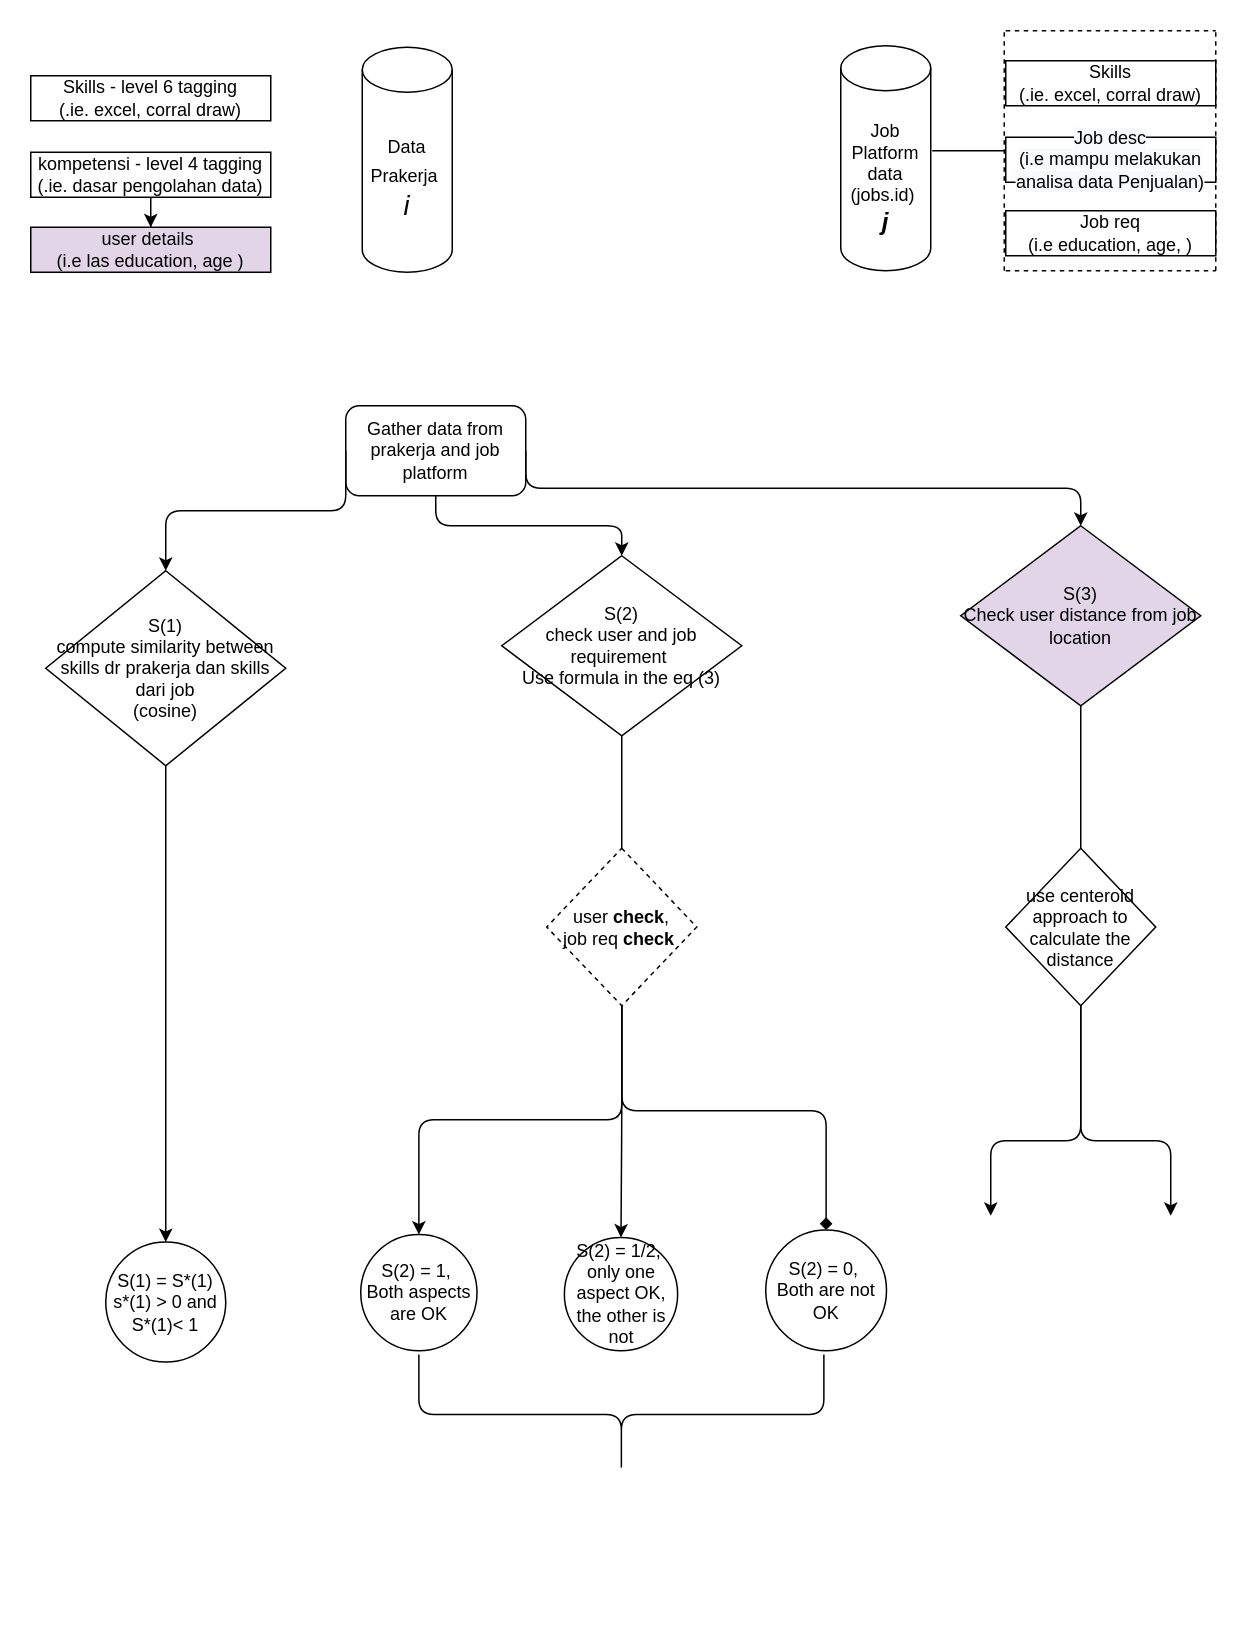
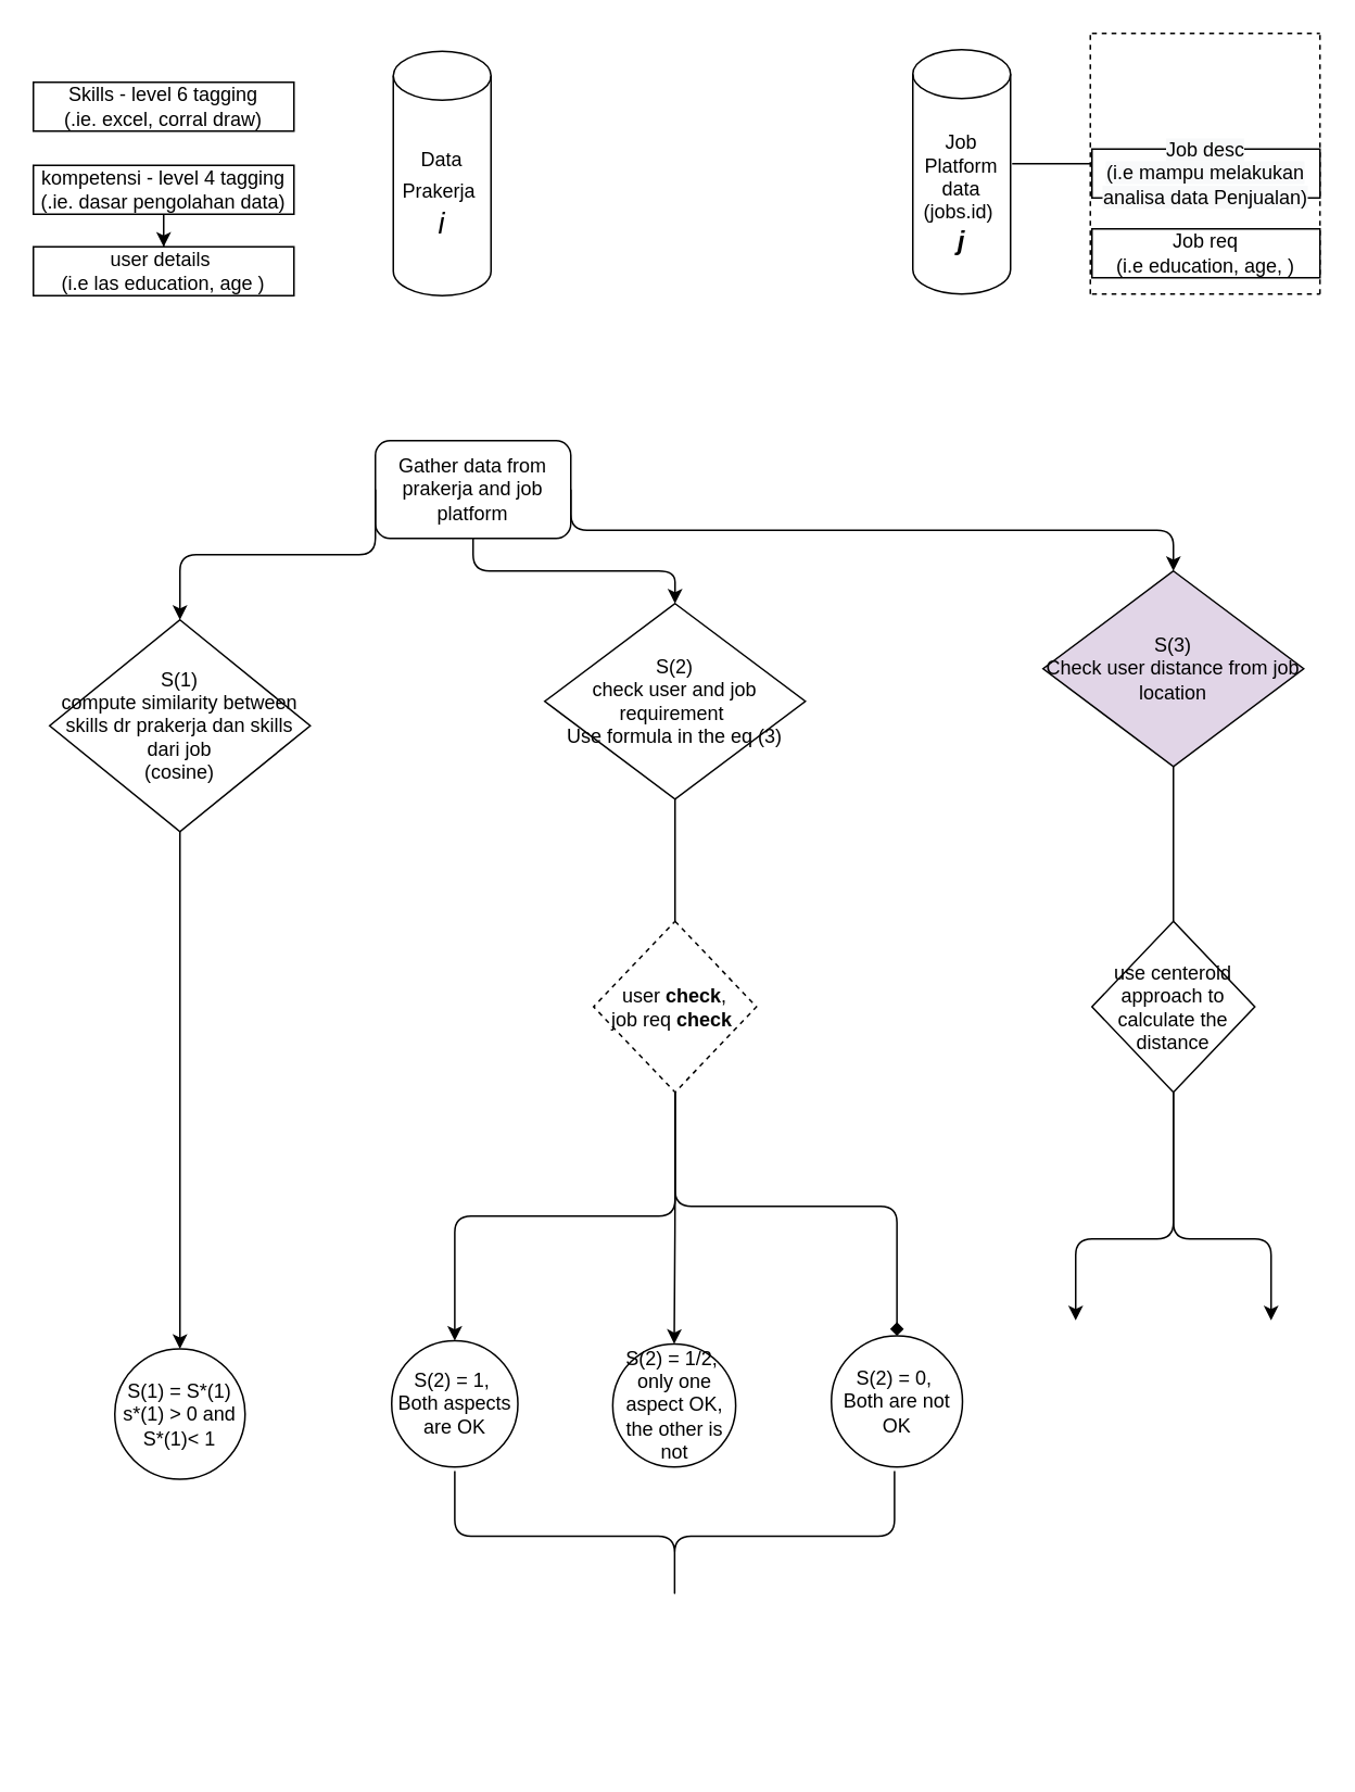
  <mxCell id="0" />
  <mxCell id="1" parent="0" />
  <mxCell id="2" value="Job Platform data (jobs.id)&amp;nbsp;&lt;br&gt;&lt;b&gt;&lt;i&gt;&lt;font style=&quot;font-size: 16px&quot;&gt;j&lt;/font&gt;&lt;/i&gt;&lt;/b&gt;" style="shape=cylinder3;whiteSpace=wrap;html=1;boundedLbl=1;backgroundOutline=1;size=15;" vertex="1" parent="1"><mxGeometry x="560" y="30" width="60" height="150" as="geometry" /></mxCell>
- <mxCell id="3" value="Skills&lt;br&gt;(.ie. excel, corral draw)" style="rounded=0;whiteSpace=wrap;html=1;" vertex="1" parent="1"><mxGeometry x="670" y="40" width="140" height="30" as="geometry" /></mxCell>
  <mxCell id="4" value="&lt;span style=&quot;color: rgb(0 , 0 , 0) ; font-family: &amp;#34;helvetica&amp;#34; ; font-size: 12px ; font-style: normal ; font-weight: normal ; letter-spacing: normal ; text-align: center ; text-indent: 0px ; text-transform: none ; word-spacing: 0px ; background-color: rgb(248 , 249 , 250) ; text-decoration: none ; display: inline ; float: none&quot;&gt;Job desc&lt;br&gt;(i.e mampu melakukan analisa data Penjualan)&lt;br&gt;&lt;/span&gt;" style="rounded=0;whiteSpace=wrap;html=1;" vertex="1" parent="1"><mxGeometry x="670" y="91" width="140" height="30" as="geometry" /></mxCell>
  <mxCell id="5" value="Job req &lt;br&gt;(i.e education, age, )" style="rounded=0;whiteSpace=wrap;html=1;" vertex="1" parent="1"><mxGeometry x="670" y="140" width="140" height="30" as="geometry" /></mxCell>
  <mxCell id="6" value="" style="endArrow=none;dashed=1;html=1;" edge="1" parent="1"><mxGeometry width="50" height="50" relative="1" as="geometry"><mxPoint x="669" y="180" as="sourcePoint" /><mxPoint x="669" y="20" as="targetPoint" /></mxGeometry></mxCell>
  <mxCell id="7" value="" style="endArrow=none;dashed=1;html=1;" edge="1" parent="1"><mxGeometry width="50" height="50" relative="1" as="geometry"><mxPoint x="670" y="180" as="sourcePoint" /><mxPoint x="810" y="180" as="targetPoint" /></mxGeometry></mxCell>
  <mxCell id="8" value="" style="endArrow=none;dashed=1;html=1;" edge="1" parent="1"><mxGeometry width="50" height="50" relative="1" as="geometry"><mxPoint x="810" y="180" as="sourcePoint" /><mxPoint x="810" y="20" as="targetPoint" /></mxGeometry></mxCell>
  <mxCell id="9" value="" style="endArrow=none;dashed=1;html=1;" edge="1" parent="1"><mxGeometry width="50" height="50" relative="1" as="geometry"><mxPoint x="670" y="20" as="sourcePoint" /><mxPoint x="810" y="20" as="targetPoint" /></mxGeometry></mxCell>
  <mxCell id="10" value="" style="endArrow=none;html=1;" edge="1" parent="1"><mxGeometry width="50" height="50" relative="1" as="geometry"><mxPoint x="621" y="100" as="sourcePoint" /><mxPoint x="670" y="100" as="targetPoint" /></mxGeometry></mxCell>
  <mxCell id="11" value="Data Prakerja&amp;nbsp;&lt;font style=&quot;font-size: 18px&quot;&gt;&lt;br&gt;&lt;i&gt;i&lt;/i&gt;&lt;/font&gt;" style="shape=cylinder3;whiteSpace=wrap;html=1;boundedLbl=1;backgroundOutline=1;size=15;" vertex="1" parent="1"><mxGeometry x="241" y="31" width="60" height="150" as="geometry" /></mxCell>
  <mxCell id="12" value="Skills - level 6 tagging&lt;br&gt;(.ie. excel, corral draw)" style="rounded=0;whiteSpace=wrap;html=1;" vertex="1" parent="1"><mxGeometry x="20" y="50" width="160" height="30" as="geometry" /></mxCell>
- <mxCell id="13" value="user details&amp;nbsp;&lt;br&gt;(i.e las education, age )" style="rounded=0;whiteSpace=wrap;html=1;fillColor=#e1d5e7;" vertex="1" parent="1"><mxGeometry x="20" y="151" width="160" height="30" as="geometry" /></mxCell>
+ <mxCell id="13" value="user details&amp;nbsp;&lt;br&gt;(i.e las education, age )" style="rounded=0;whiteSpace=wrap;html=1;" vertex="1" parent="1"><mxGeometry x="20" y="151" width="160" height="30" as="geometry" /></mxCell>
  <mxCell id="14" value="" style="edgeStyle=orthogonalEdgeStyle;rounded=0;orthogonalLoop=1;jettySize=auto;html=1;" edge="1" parent="1" source="15" target="13"><mxGeometry relative="1" as="geometry" /></mxCell>
  <mxCell id="15" value="kompetensi - level 4 tagging&lt;br&gt;(.ie. dasar pengolahan data)" style="rounded=0;whiteSpace=wrap;html=1;" vertex="1" parent="1"><mxGeometry x="20" y="101" width="160" height="30" as="geometry" /></mxCell>
  <mxCell id="16" value="S(2) &lt;br&gt;check user and job requirement&amp;nbsp;&lt;br&gt;Use formula in the eq (3)" style="rhombus;whiteSpace=wrap;html=1;" vertex="1" parent="1"><mxGeometry x="334" y="370" width="160" height="120" as="geometry" /></mxCell>
  <mxCell id="17" value="S(1) &lt;br&gt;compute similarity between skills dr prakerja dan skills dari job&lt;br&gt;(cosine)" style="rhombus;whiteSpace=wrap;html=1;" vertex="1" parent="1"><mxGeometry x="30" y="380" width="160" height="130" as="geometry" /></mxCell>
  <mxCell id="18" value="Gather data from prakerja and job platform" style="rounded=1;whiteSpace=wrap;html=1;" vertex="1" parent="1"><mxGeometry x="230" y="270" width="120" height="60" as="geometry" /></mxCell>
  <mxCell id="19" value="S(1) = S*(1)&lt;br&gt;s*(1) &amp;gt; 0 and S*(1)&amp;lt; 1" style="ellipse;whiteSpace=wrap;html=1;aspect=fixed;" vertex="1" parent="1"><mxGeometry x="70" y="827.5" width="80" height="80" as="geometry" /></mxCell>
  <mxCell id="20" value="" style="endArrow=classic;html=1;exitX=0.5;exitY=1;exitDx=0;exitDy=0;entryX=0.5;entryY=0;entryDx=0;entryDy=0;" edge="1" parent="1" source="17" target="19"><mxGeometry width="50" height="50" relative="1" as="geometry"><mxPoint x="550" y="370" as="sourcePoint" /><mxPoint x="370" y="320" as="targetPoint" /><Array as="points" /></mxGeometry></mxCell>
  <mxCell id="21" value="user &lt;b&gt;check&lt;/b&gt;, &lt;br&gt;job req &lt;b&gt;check&lt;/b&gt;&amp;nbsp;" style="rhombus;whiteSpace=wrap;html=1;dashed=1;" vertex="1" parent="1"><mxGeometry x="364" y="565" width="100" height="105" as="geometry" /></mxCell>
  <mxCell id="22" value="" style="endArrow=none;html=1;exitX=0.5;exitY=0;exitDx=0;exitDy=0;entryX=0.5;entryY=1;entryDx=0;entryDy=0;" edge="1" parent="1" source="21" target="16"><mxGeometry width="50" height="50" relative="1" as="geometry"><mxPoint x="430" y="550" as="sourcePoint" /><mxPoint x="480" y="500" as="targetPoint" /></mxGeometry></mxCell>
  <mxCell id="23" value="S(2) = 1,&amp;nbsp;&lt;br&gt;Both aspects are OK" style="ellipse;whiteSpace=wrap;html=1;aspect=fixed;" vertex="1" parent="1"><mxGeometry x="240" y="822.5" width="77.5" height="77.5" as="geometry" /></mxCell>
  <mxCell id="24" value="S(2) = 1/2,&amp;nbsp;&lt;br&gt;only one aspect OK, the other is not" style="ellipse;whiteSpace=wrap;html=1;aspect=fixed;" vertex="1" parent="1"><mxGeometry x="375.75" y="824.5" width="75.5" height="75.5" as="geometry" /></mxCell>
  <mxCell id="25" value="S(2) = 0,&amp;nbsp;&lt;br&gt;Both are not OK" style="ellipse;whiteSpace=wrap;html=1;aspect=fixed;" vertex="1" parent="1"><mxGeometry x="510" y="819.5" width="80.5" height="80.5" as="geometry" /></mxCell>
  <mxCell id="26" value="" style="shape=curlyBracket;whiteSpace=wrap;html=1;rounded=1;rotation=-90;" vertex="1" parent="1"><mxGeometry x="373.75" y="807.5" width="80" height="270" as="geometry" /></mxCell>
  <mxCell id="27" value="" style="edgeStyle=elbowEdgeStyle;elbow=vertical;endArrow=classic;html=1;entryX=0.5;entryY=0;entryDx=0;entryDy=0;exitX=0.5;exitY=1;exitDx=0;exitDy=0;" edge="1" parent="1" source="21" target="23"><mxGeometry width="50" height="50" relative="1" as="geometry"><mxPoint x="480" y="660" as="sourcePoint" /><mxPoint x="600" y="740" as="targetPoint" /></mxGeometry></mxCell>
  <mxCell id="28" value="" style="edgeStyle=elbowEdgeStyle;elbow=vertical;endArrow=classic;html=1;entryX=0.5;entryY=0;entryDx=0;entryDy=0;exitX=0.5;exitY=1;exitDx=0;exitDy=0;" edge="1" parent="1" source="21" target="24"><mxGeometry width="50" height="50" relative="1" as="geometry"><mxPoint x="480" y="660" as="sourcePoint" /><mxPoint x="390" y="820" as="targetPoint" /></mxGeometry></mxCell>
  <mxCell id="29" value="" style="edgeStyle=elbowEdgeStyle;elbow=vertical;endArrow=diamond;html=1;entryX=0.5;entryY=0;entryDx=0;entryDy=0;exitX=0.5;exitY=1;exitDx=0;exitDy=0;" edge="1" parent="1" source="21" target="25"><mxGeometry width="50" height="50" relative="1" as="geometry"><mxPoint x="480" y="661.5" as="sourcePoint" /><mxPoint x="496.5" y="808.5" as="targetPoint" /><Array as="points"><mxPoint x="530" y="740" /></Array></mxGeometry></mxCell>
  <mxCell id="30" value="" style="edgeStyle=elbowEdgeStyle;elbow=vertical;endArrow=classic;html=1;exitX=0;exitY=0.5;exitDx=0;exitDy=0;entryX=0.5;entryY=0;entryDx=0;entryDy=0;" edge="1" parent="1" source="18" target="17"><mxGeometry width="50" height="50" relative="1" as="geometry"><mxPoint x="550" y="380" as="sourcePoint" /><mxPoint x="130" y="370" as="targetPoint" /></mxGeometry></mxCell>
  <mxCell id="31" value="" style="edgeStyle=elbowEdgeStyle;elbow=vertical;endArrow=classic;html=1;entryX=0.5;entryY=0;entryDx=0;entryDy=0;" edge="1" parent="1" source="18" target="16"><mxGeometry width="50" height="50" relative="1" as="geometry"><mxPoint x="240" y="310" as="sourcePoint" /><mxPoint x="414" y="360" as="targetPoint" /></mxGeometry></mxCell>
  <mxCell id="32" value="" style="edgeStyle=elbowEdgeStyle;elbow=vertical;endArrow=classic;html=1;exitX=1;exitY=0.5;exitDx=0;exitDy=0;" edge="1" parent="1" source="18"><mxGeometry width="50" height="50" relative="1" as="geometry"><mxPoint x="380" y="310" as="sourcePoint" /><mxPoint x="720" y="350" as="targetPoint" /></mxGeometry></mxCell>
  <mxCell id="33" value="S(3) &lt;br&gt;Check user distance from job location" style="rhombus;whiteSpace=wrap;html=1;fillColor=#e1d5e7;" vertex="1" parent="1"><mxGeometry x="640" y="350" width="160" height="120" as="geometry" /></mxCell>
  <mxCell id="34" value="use centeroid approach to calculate the distance" style="rhombus;whiteSpace=wrap;html=1;" vertex="1" parent="1"><mxGeometry x="670" y="565" width="100" height="105" as="geometry" /></mxCell>
  <mxCell id="35" value="" style="endArrow=none;html=1;entryX=0.5;entryY=1;entryDx=0;entryDy=0;exitX=0.5;exitY=0;exitDx=0;exitDy=0;" edge="1" parent="1" source="34"><mxGeometry width="50" height="50" relative="1" as="geometry"><mxPoint x="720" y="560" as="sourcePoint" /><mxPoint x="720" y="470" as="targetPoint" /></mxGeometry></mxCell>
  <mxCell id="36" value="" style="edgeStyle=elbowEdgeStyle;elbow=vertical;endArrow=classic;html=1;exitX=0.5;exitY=1;exitDx=0;exitDy=0;" edge="1" parent="1" source="34"><mxGeometry width="50" height="50" relative="1" as="geometry"><mxPoint x="770" y="690" as="sourcePoint" /><mxPoint x="660" y="810" as="targetPoint" /><Array as="points"><mxPoint x="590" y="760" /></Array></mxGeometry></mxCell>
  <mxCell id="37" value="" style="edgeStyle=elbowEdgeStyle;elbow=vertical;endArrow=classic;html=1;" edge="1" parent="1"><mxGeometry width="50" height="50" relative="1" as="geometry"><mxPoint x="720" y="670" as="sourcePoint" /><mxPoint x="780" y="810" as="targetPoint" /><Array as="points"><mxPoint x="770" y="760" /></Array></mxGeometry></mxCell>
